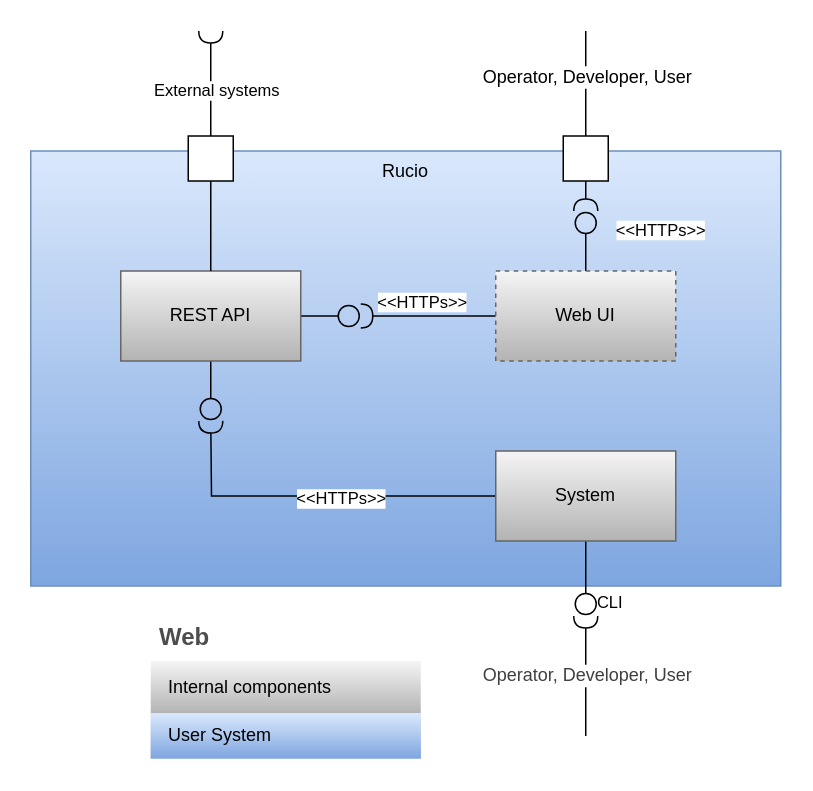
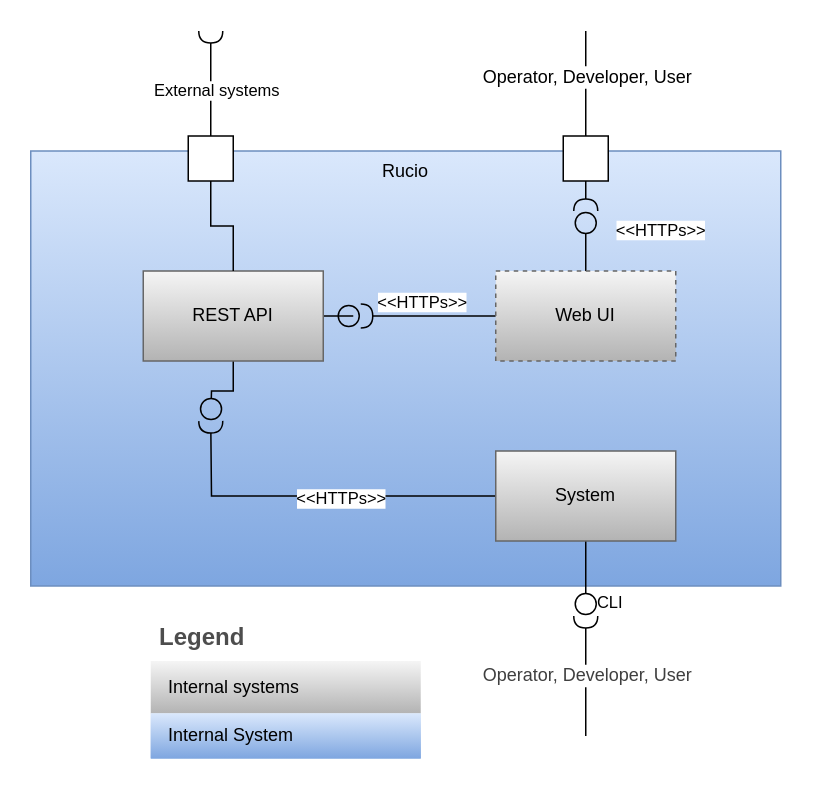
  <mxCell id="0" />
  <mxCell id="1" parent="0" />
  <mxCell id="2" value="Rucio" style="rounded=0;whiteSpace=wrap;html=1;fillColor=#dae8fc;gradientColor=#7ea6e0;strokeColor=#6c8ebf;verticalAlign=top;" parent="1" vertex="1"><mxGeometry x="20" y="100" width="500" height="290" as="geometry" /></mxCell>
  <mxCell id="3" style="edgeStyle=orthogonalEdgeStyle;rounded=0;orthogonalLoop=1;jettySize=auto;html=1;endArrow=halfCircle;endFill=0;" parent="1" edge="1"><mxGeometry relative="1" as="geometry"><mxPoint x="390" y="410" as="targetPoint" /><mxPoint x="390" y="490" as="sourcePoint" /></mxGeometry></mxCell>
  <mxCell id="4" value="&lt;span style=&quot;color: rgb(63, 63, 63); font-size: 12px;&quot;&gt;Operator, Developer, User&lt;/span&gt;" style="edgeLabel;html=1;align=center;verticalAlign=middle;resizable=0;points=[];" parent="3" vertex="1" connectable="0"><mxGeometry x="0.025" relative="1" as="geometry"><mxPoint as="offset" /></mxGeometry></mxCell>
- <mxCell id="5" value="Web" style="shape=table;startSize=30;container=1;collapsible=0;childLayout=tableLayout;fontSize=16;align=left;verticalAlign=top;fillColor=none;strokeColor=none;fontColor=#4D4D4D;fontStyle=1;spacingLeft=6;spacing=0;resizable=0;" parent="1" vertex="1"><mxGeometry y="410" width="180" height="95" as="geometry" x="100" /></mxCell>
+ <mxCell id="5" value="Legend" style="shape=table;startSize=30;container=1;collapsible=0;childLayout=tableLayout;fontSize=16;align=left;verticalAlign=top;fillColor=none;strokeColor=none;fontColor=#4D4D4D;fontStyle=1;spacingLeft=6;spacing=0;resizable=0;" parent="1" vertex="1"><mxGeometry y="410" width="180" height="95" as="geometry" x="100" /></mxCell>
  <mxCell id="6" value="" style="shape=tableRow;horizontal=0;startSize=0;swimlaneHead=0;swimlaneBody=0;strokeColor=inherit;top=0;left=0;bottom=0;right=0;collapsible=0;dropTarget=0;fillColor=none;points=[[0,0.5],[1,0.5]];portConstraint=eastwest;fontSize=12;" parent="5" vertex="1"><mxGeometry y="30" width="180" height="35" as="geometry" /></mxCell>
- <mxCell id="7" value="Internal components" style="shape=partialRectangle;html=1;whiteSpace=wrap;connectable=0;strokeColor=#666666;overflow=hidden;fillColor=#f5f5f5;top=0;left=0;bottom=0;right=0;pointerEvents=1;fontSize=12;align=left;gradientColor=#b3b3b3;spacingLeft=10;spacingRight=4;" parent="6" vertex="1"><mxGeometry width="180" height="35" as="geometry"><mxRectangle width="180" height="35" as="alternateBounds" /></mxGeometry></mxCell>
+ <mxCell id="7" value="Internal systems" style="shape=partialRectangle;html=1;whiteSpace=wrap;connectable=0;strokeColor=#666666;overflow=hidden;fillColor=#f5f5f5;top=0;left=0;bottom=0;right=0;pointerEvents=1;fontSize=12;align=left;gradientColor=#b3b3b3;spacingLeft=10;spacingRight=4;" parent="6" vertex="1"><mxGeometry width="180" height="35" as="geometry"><mxRectangle width="180" height="35" as="alternateBounds" /></mxGeometry></mxCell>
  <mxCell id="8" value="" style="shape=tableRow;horizontal=0;startSize=0;swimlaneHead=0;swimlaneBody=0;strokeColor=#6c8ebf;top=0;left=0;bottom=0;right=0;collapsible=0;dropTarget=0;fillColor=#dae8fc;points=[[0,0.5],[1,0.5]];portConstraint=eastwest;fontSize=12;gradientColor=#7ea6e0;" parent="5" vertex="1"><mxGeometry y="65" width="180" height="30" as="geometry" /></mxCell>
- <mxCell id="9" value="User System" style="shape=partialRectangle;html=1;whiteSpace=wrap;connectable=0;strokeColor=#6c8ebf;overflow=hidden;fillColor=#dae8fc;top=0;left=0;bottom=0;right=0;pointerEvents=1;fontSize=12;align=left;gradientColor=#7ea6e0;spacingLeft=10;spacingRight=4;" parent="8" vertex="1"><mxGeometry width="180" height="30" as="geometry"><mxRectangle width="180" height="30" as="alternateBounds" /></mxGeometry></mxCell>
+ <mxCell id="9" value="Internal System" style="shape=partialRectangle;html=1;whiteSpace=wrap;connectable=0;strokeColor=#6c8ebf;overflow=hidden;fillColor=#dae8fc;top=0;left=0;bottom=0;right=0;pointerEvents=1;fontSize=12;align=left;gradientColor=#7ea6e0;spacingLeft=10;spacingRight=4;" parent="8" vertex="1"><mxGeometry width="180" height="30" as="geometry"><mxRectangle width="180" height="30" as="alternateBounds" /></mxGeometry></mxCell>
  <mxCell id="10" style="edgeStyle=orthogonalEdgeStyle;rounded=0;orthogonalLoop=1;jettySize=auto;html=1;endArrow=circle;endFill=0;" parent="1" source="12" edge="1"><mxGeometry relative="1" as="geometry"><mxPoint x="240" y="210" as="targetPoint" /></mxGeometry></mxCell>
  <mxCell id="11" style="edgeStyle=orthogonalEdgeStyle;rounded=0;orthogonalLoop=1;jettySize=auto;html=1;endArrow=circle;endFill=0;" parent="1" source="12" edge="1"><mxGeometry relative="1" as="geometry"><mxPoint x="140" y="280" as="targetPoint" /></mxGeometry></mxCell>
- <mxCell id="12" value="REST API" style="rounded=0;whiteSpace=wrap;html=1;fillColor=#f5f5f5;gradientColor=#b3b3b3;strokeColor=#666666;" parent="1" vertex="1"><mxGeometry x="80" y="180" width="120" height="60" as="geometry" /></mxCell>
+ <mxCell id="12" value="REST API" style="rounded=0;whiteSpace=wrap;html=1;fillColor=#f5f5f5;gradientColor=#b3b3b3;strokeColor=#666666;" parent="1" vertex="1"><mxGeometry x="95" y="180" width="120" height="60" as="geometry" /></mxCell>
  <mxCell id="13" style="edgeStyle=orthogonalEdgeStyle;rounded=0;orthogonalLoop=1;jettySize=auto;html=1;endArrow=halfCircle;endFill=0;" parent="1" source="16" edge="1"><mxGeometry relative="1" as="geometry"><mxPoint x="240" y="210" as="targetPoint" /></mxGeometry></mxCell>
  <mxCell id="14" value="&amp;lt;&amp;lt;HTTPs&amp;gt;&amp;gt;" style="edgeLabel;html=1;align=center;verticalAlign=middle;resizable=0;points=[];" parent="13" vertex="1" connectable="0"><mxGeometry x="0.214" y="5" relative="1" as="geometry"><mxPoint x="5" y="-15" as="offset" /></mxGeometry></mxCell>
  <mxCell id="15" style="edgeStyle=orthogonalEdgeStyle;rounded=0;orthogonalLoop=1;jettySize=auto;html=1;endArrow=circle;endFill=0;" parent="1" source="16" edge="1"><mxGeometry relative="1" as="geometry"><mxPoint x="390" y="140" as="targetPoint" /></mxGeometry></mxCell>
  <mxCell id="16" value="Web UI" style="rounded=0;whiteSpace=wrap;html=1;fillColor=#f5f5f5;gradientColor=#b3b3b3;strokeColor=#666666;dashed=1;" parent="1" vertex="1"><mxGeometry x="330" y="180" width="120" height="60" as="geometry" /></mxCell>
  <mxCell id="17" style="edgeStyle=orthogonalEdgeStyle;rounded=0;orthogonalLoop=1;jettySize=auto;html=1;endArrow=halfCircle;endFill=0;" parent="1" source="21" edge="1"><mxGeometry relative="1" as="geometry"><mxPoint x="140" y="280" as="targetPoint" /></mxGeometry></mxCell>
  <mxCell id="18" value="&amp;lt;&amp;lt;HTTPs&amp;gt;&amp;gt;" style="edgeLabel;html=1;align=center;verticalAlign=middle;resizable=0;points=[];" parent="17" vertex="1" connectable="0"><mxGeometry x="-0.132" y="1" relative="1" as="geometry"><mxPoint as="offset" /></mxGeometry></mxCell>
  <mxCell id="19" style="edgeStyle=orthogonalEdgeStyle;rounded=0;orthogonalLoop=1;jettySize=auto;html=1;endArrow=circle;endFill=0;" parent="1" source="21" edge="1"><mxGeometry relative="1" as="geometry"><mxPoint x="390" y="410" as="targetPoint" /></mxGeometry></mxCell>
  <mxCell id="20" value="CLI" style="edgeLabel;html=1;align=center;verticalAlign=middle;resizable=0;points=[];" parent="19" vertex="1" connectable="0"><mxGeometry x="-0.208" relative="1" as="geometry"><mxPoint x="15" y="20" as="offset" /></mxGeometry></mxCell>
  <mxCell id="21" value="System" style="rounded=0;whiteSpace=wrap;html=1;fillColor=#f5f5f5;gradientColor=#b3b3b3;strokeColor=#666666;" parent="1" vertex="1"><mxGeometry x="330" y="300" width="120" height="60" as="geometry" /></mxCell>
  <mxCell id="22" style="edgeStyle=orthogonalEdgeStyle;rounded=0;orthogonalLoop=1;jettySize=auto;html=1;endArrow=halfCircle;endFill=0;" parent="1" source="25" edge="1"><mxGeometry relative="1" as="geometry"><mxPoint x="140" y="20" as="targetPoint" /><Array as="points"><mxPoint x="140" y="50" /></Array></mxGeometry></mxCell>
  <mxCell id="23" value="External systems" style="edgeLabel;html=1;align=center;verticalAlign=middle;resizable=0;points=[];" parent="22" vertex="1" connectable="0"><mxGeometry x="-0.12" y="-3" relative="1" as="geometry"><mxPoint as="offset" /></mxGeometry></mxCell>
  <mxCell id="24" style="edgeStyle=orthogonalEdgeStyle;rounded=0;orthogonalLoop=1;jettySize=auto;html=1;endArrow=none;endFill=0;" parent="1" source="25" target="12" edge="1"><mxGeometry relative="1" as="geometry" /></mxCell>
  <mxCell id="25" value="" style="fontStyle=0;labelPosition=right;verticalLabelPosition=middle;align=left;verticalAlign=middle;spacingLeft=2;direction=south;" parent="1" vertex="1"><mxGeometry x="125" y="90" width="30" height="30" as="geometry" /></mxCell>
  <mxCell id="26" style="edgeStyle=orthogonalEdgeStyle;rounded=0;orthogonalLoop=1;jettySize=auto;html=1;endArrow=none;endFill=0;" parent="1" source="29" edge="1"><mxGeometry relative="1" as="geometry"><mxPoint x="390" y="20" as="targetPoint" /></mxGeometry></mxCell>
  <mxCell id="27" value="&lt;span&gt;&lt;span style=&quot;font-size: 12px;&quot;&gt;Operator, Developer, User&lt;/span&gt;&lt;/span&gt;" style="edgeLabel;html=1;align=center;verticalAlign=middle;resizable=0;points=[];" parent="26" vertex="1" connectable="0"><mxGeometry x="0.106" y="-1" relative="1" as="geometry"><mxPoint x="-1" y="-1" as="offset" /></mxGeometry></mxCell>
  <mxCell id="28" style="edgeStyle=none;html=1;endArrow=halfCircle;endFill=0;" parent="1" source="29" edge="1"><mxGeometry relative="1" as="geometry"><mxPoint x="390" y="140" as="targetPoint" /></mxGeometry></mxCell>
  <mxCell id="29" value="" style="fontStyle=0;labelPosition=right;verticalLabelPosition=middle;align=left;verticalAlign=middle;spacingLeft=2;direction=south;" parent="1" vertex="1"><mxGeometry x="375" y="90" width="30" height="30" as="geometry" /></mxCell>
  <mxCell id="30" value="&amp;lt;&amp;lt;HTTPs&amp;gt;&amp;gt;" style="edgeLabel;html=1;align=center;verticalAlign=middle;resizable=0;points=[];" parent="1" vertex="1" connectable="0"><mxGeometry x="439.996" y="152.5" as="geometry" /></mxCell>
